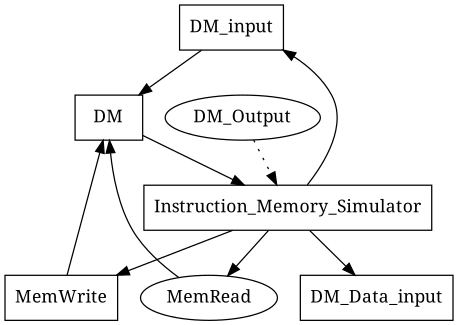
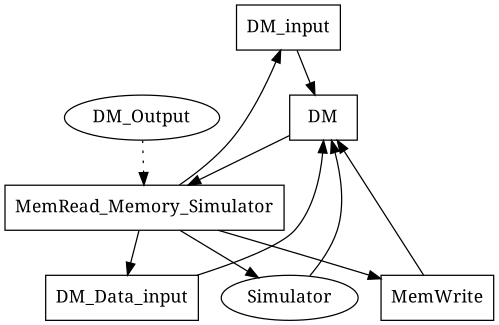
  digraph {
    fontname="Noto Serif"
    node [fontname="Noto Serif" shape=box]
    edge [fontname="Noto Serif"]
    DM_input
    DM
-   Instruction_Memory_Simulator
+   Instruction_Memory_Simulator [label=MemRead_Memory_Simulator]
    DM_Data_input
-   MemRead [shape=oval]
+   MemRead [shape=oval label=Simulator]
    MemWrite
    DM_Output [shape=oval]
    DM_input -> DM
    DM -> Instruction_Memory_Simulator
    Instruction_Memory_Simulator -> DM_input
    Instruction_Memory_Simulator -> DM_Data_input
    Instruction_Memory_Simulator -> MemRead
    Instruction_Memory_Simulator -> MemWrite
+   DM_Data_input -> DM
    MemRead -> DM
    MemWrite -> DM
    DM_Output -> Instruction_Memory_Simulator [style=dotted]
  }
